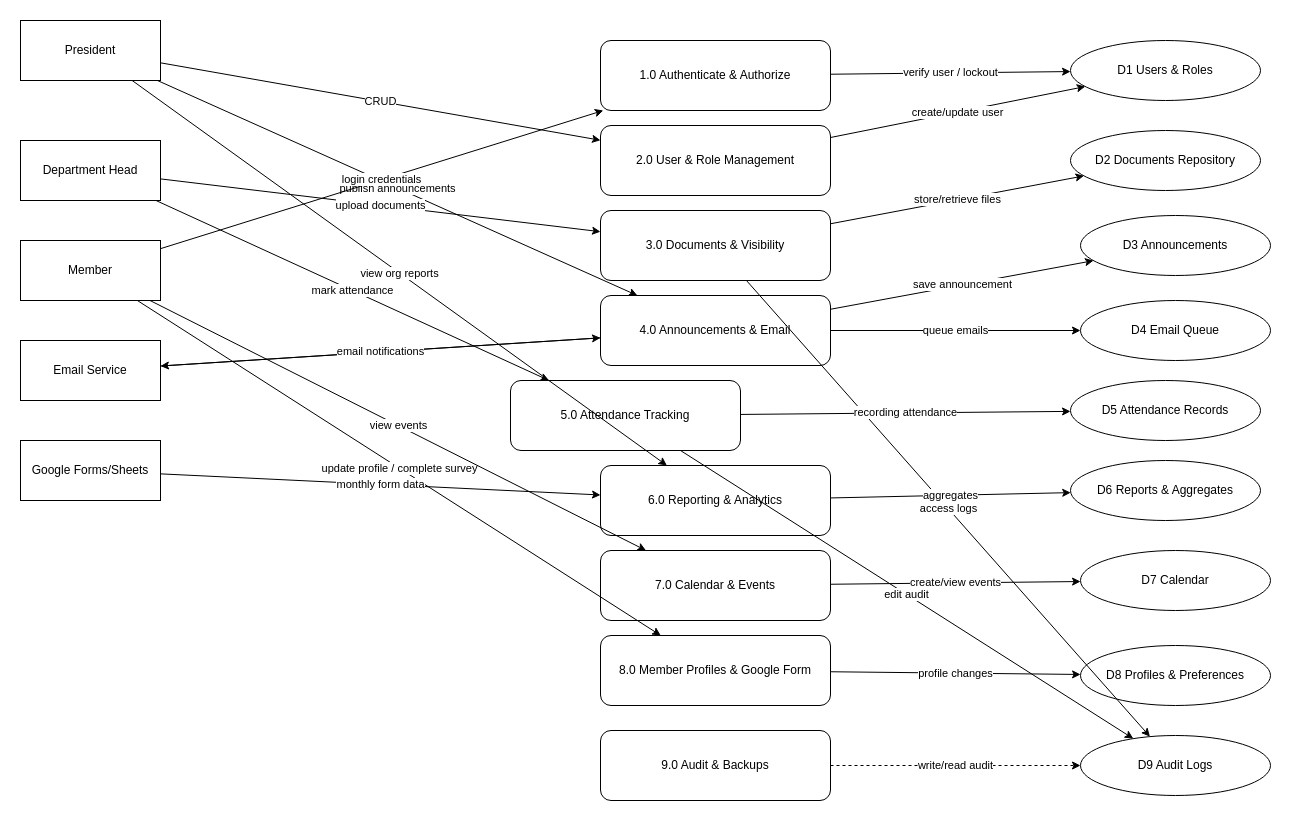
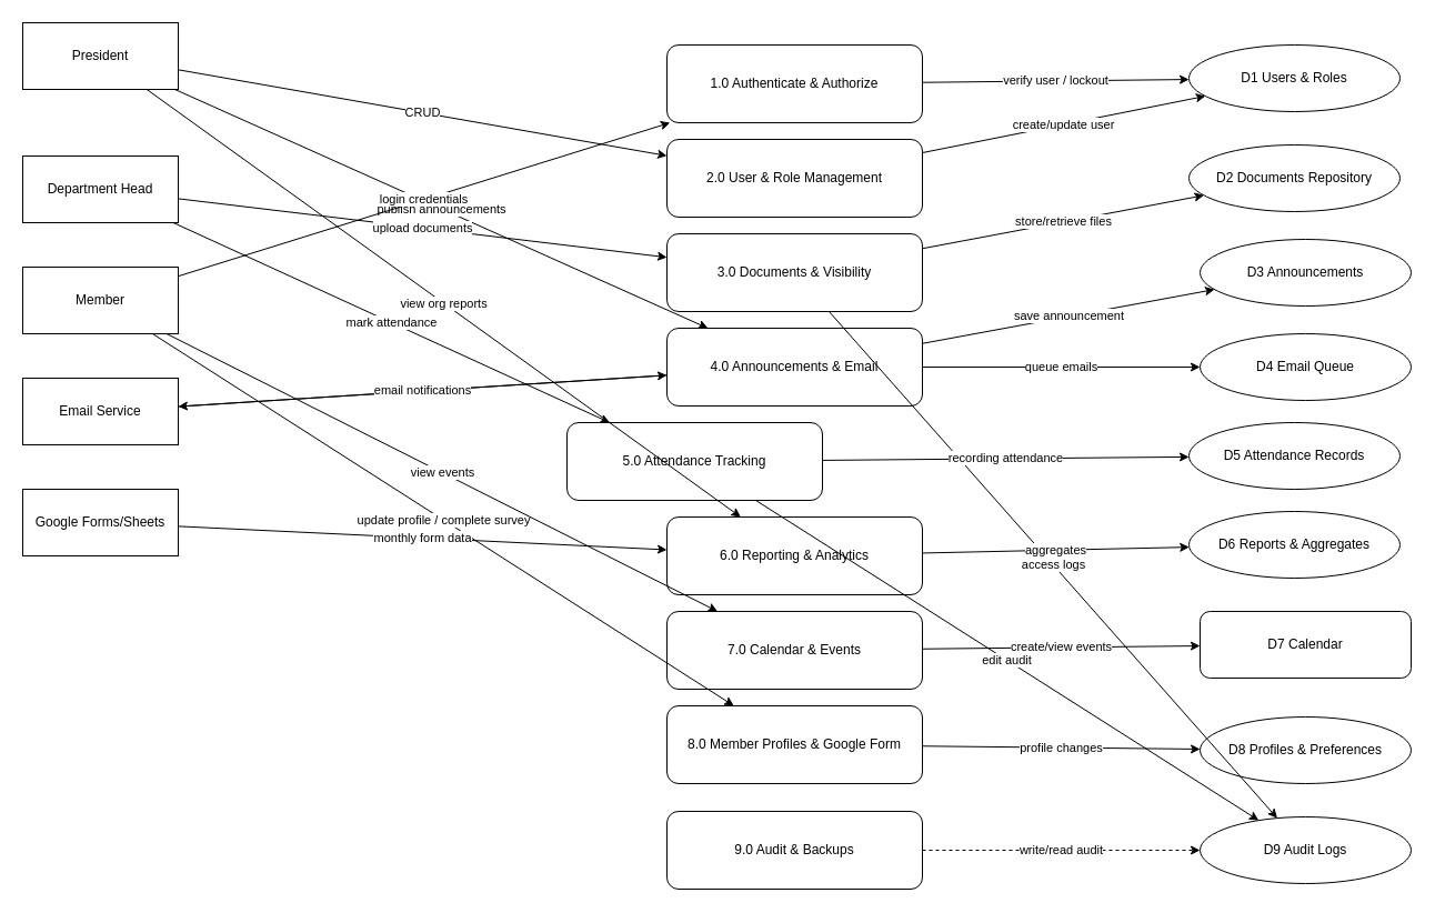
  <mxCell id="0" />
  <mxCell id="1" parent="0" />
  <mxCell id="2" value="President" style="shape=rect;whiteSpace=wrap;html=1;" parent="1" vertex="1"><mxGeometry x="20" y="20" width="140" height="60" as="geometry" /></mxCell>
  <mxCell id="3" value="Department Head" style="shape=rect;whiteSpace=wrap;html=1;" parent="1" vertex="1"><mxGeometry x="20" y="140" width="140" height="60" as="geometry" /></mxCell>
  <mxCell id="4" value="Member" style="shape=rect;whiteSpace=wrap;html=1;" parent="1" vertex="1"><mxGeometry x="20" y="240" width="140" height="60" as="geometry" /></mxCell>
  <mxCell id="5" value="Email Service" style="shape=rect;whiteSpace=wrap;html=1;" parent="1" vertex="1"><mxGeometry x="20" y="340" width="140" height="60" as="geometry" /></mxCell>
  <mxCell id="6" value="Google Forms/Sheets" style="shape=rect;whiteSpace=wrap;html=1;" parent="1" vertex="1"><mxGeometry x="20" y="440" width="140" height="60" as="geometry" /></mxCell>
  <mxCell id="7" value="1.0 Authenticate &amp; Authorize" style="rounded=1;whiteSpace=wrap;html=1;" parent="1" vertex="1"><mxGeometry x="600" y="40" width="230" height="70" as="geometry" /></mxCell>
  <mxCell id="8" value="2.0 User &amp;amp; Role Management" style="rounded=1;whiteSpace=wrap;html=1;" parent="1" vertex="1"><mxGeometry x="600" y="125" width="230" height="70" as="geometry" /></mxCell>
  <mxCell id="9" value="3.0 Documents &amp; Visibility" style="rounded=1;whiteSpace=wrap;html=1;" parent="1" vertex="1"><mxGeometry x="600" y="210" width="230" height="70" as="geometry" /></mxCell>
  <mxCell id="10" value="4.0 Announcements &amp; Email" style="rounded=1;whiteSpace=wrap;html=1;" parent="1" vertex="1"><mxGeometry x="600" y="295" width="230" height="70" as="geometry" /></mxCell>
  <mxCell id="11" value="5.0 Attendance Tracking" style="rounded=1;whiteSpace=wrap;html=1;" parent="1" vertex="1"><mxGeometry x="510" y="380" width="230" height="70" as="geometry" /></mxCell>
  <mxCell id="12" value="6.0 Reporting &amp; Analytics" style="rounded=1;whiteSpace=wrap;html=1;" parent="1" vertex="1"><mxGeometry x="600" y="465" width="230" height="70" as="geometry" /></mxCell>
  <mxCell id="13" value="7.0 Calendar &amp; Events" style="rounded=1;whiteSpace=wrap;html=1;" parent="1" vertex="1"><mxGeometry x="600" y="550" width="230" height="70" as="geometry" /></mxCell>
  <mxCell id="14" value="8.0 Member Profiles &amp;amp; Google Form" style="rounded=1;whiteSpace=wrap;html=1;" parent="1" vertex="1"><mxGeometry x="600" y="635" width="230" height="70" as="geometry" /></mxCell>
  <mxCell id="15" value="9.0 Audit &amp;amp; Backups" style="rounded=1;whiteSpace=wrap;html=1;" parent="1" vertex="1"><mxGeometry x="600" y="730" width="230" height="70" as="geometry" /></mxCell>
  <mxCell id="16" value="D1 Users &amp; Roles" style="ellipse;whiteSpace=wrap;html=1;" parent="1" vertex="1"><mxGeometry x="1070" y="40" width="190" height="60" as="geometry" /></mxCell>
  <mxCell id="17" value="D8 Profiles &amp;amp; Preferences" style="ellipse;whiteSpace=wrap;html=1;" parent="1" vertex="1"><mxGeometry x="1080" y="645" width="190" height="60" as="geometry" /></mxCell>
  <mxCell id="18" value="D5 Attendance Records" style="ellipse;whiteSpace=wrap;html=1;" parent="1" vertex="1"><mxGeometry x="1070" y="380" width="190" height="60" as="geometry" /></mxCell>
  <mxCell id="19" value="D3 Announcements" style="ellipse;whiteSpace=wrap;html=1;" parent="1" vertex="1"><mxGeometry x="1080" y="215" width="190" height="60" as="geometry" /></mxCell>
  <mxCell id="20" value="D2 Documents Repository" style="ellipse;whiteSpace=wrap;html=1;" parent="1" vertex="1"><mxGeometry x="1070" y="130" width="190" height="60" as="geometry" /></mxCell>
  <mxCell id="21" value="D6 Reports &amp; Aggregates" style="ellipse;whiteSpace=wrap;html=1;" parent="1" vertex="1"><mxGeometry x="1070" y="460" width="190" height="60" as="geometry" /></mxCell>
- <mxCell id="22" value="D7 Calendar" style="ellipse;whiteSpace=wrap;html=1;" parent="1" vertex="1"><mxGeometry x="1080" y="550" width="190" height="60" as="geometry" /></mxCell>
+ <mxCell id="22" value="D7 Calendar" style="whiteSpace=wrap;html=1;rounded=1;" parent="1" vertex="1"><mxGeometry x="1080" y="550" width="190" height="60" as="geometry" /></mxCell>
  <mxCell id="23" value="D9 Audit Logs" style="ellipse;whiteSpace=wrap;html=1;" parent="1" vertex="1"><mxGeometry x="1080" y="735" width="190" height="60" as="geometry" /></mxCell>
  <mxCell id="24" value="D4 Email Queue" style="ellipse;whiteSpace=wrap;html=1;" parent="1" vertex="1"><mxGeometry x="1080" y="300" width="190" height="60" as="geometry" /></mxCell>
  <mxCell id="25" value="CRUD" style="endArrow=classic;html=1;rounded=0;" parent="1" source="2" target="8" edge="1"><mxGeometry as="geometry" /></mxCell>
  <mxCell id="26" value="publish announcements" style="endArrow=classic;html=1;rounded=0;" parent="1" source="2" target="10" edge="1"><mxGeometry as="geometry" /></mxCell>
  <mxCell id="27" value="view org reports" style="endArrow=classic;html=1;rounded=0;" parent="1" source="2" target="12" edge="1"><mxGeometry as="geometry" /></mxCell>
  <mxCell id="28" value="mark attendance" style="endArrow=classic;html=1;rounded=0;" parent="1" source="3" target="11" edge="1"><mxGeometry as="geometry" /></mxCell>
  <mxCell id="29" value="upload documents" style="endArrow=classic;html=1;rounded=0;" parent="1" source="3" target="9" edge="1"><mxGeometry as="geometry" /></mxCell>
  <mxCell id="30" value="login credentials" style="endArrow=classic;html=1;rounded=0;" parent="1" source="4" target="7" edge="1"><mxGeometry as="geometry" /></mxCell>
  <mxCell id="31" value="update profile / complete survey" style="endArrow=classic;html=1;rounded=0;" parent="1" source="4" target="14" edge="1"><mxGeometry as="geometry" /></mxCell>
  <mxCell id="32" value="view events" style="endArrow=classic;html=1;rounded=0;" parent="1" source="4" target="13" edge="1"><mxGeometry as="geometry" /></mxCell>
  <mxCell id="33" value="delivery status" style="endArrow=classic;html=1;rounded=0;" parent="1" source="5" target="10" edge="1"><mxGeometry as="geometry" /></mxCell>
  <mxCell id="34" value="email notifications" style="endArrow=classic;html=1;rounded=0;" parent="1" source="10" target="5" edge="1"><mxGeometry as="geometry" /></mxCell>
  <mxCell id="35" value="monthly form data" style="endArrow=classic;html=1;rounded=0;" parent="1" source="6" target="12" edge="1"><mxGeometry as="geometry" /></mxCell>
  <mxCell id="36" value="verify user / lockout" style="endArrow=classic;html=1;rounded=0;" parent="1" source="7" target="16" edge="1"><mxGeometry as="geometry" /></mxCell>
  <mxCell id="37" value="create/update user" style="endArrow=classic;html=1;rounded=0;" parent="1" source="8" target="16" edge="1"><mxGeometry as="geometry" /></mxCell>
  <mxCell id="38" value="store/retrieve files" style="endArrow=classic;html=1;rounded=0;" parent="1" source="9" target="20" edge="1"><mxGeometry as="geometry" /></mxCell>
  <mxCell id="39" value="access logs" style="endArrow=classic;html=1;rounded=0;" parent="1" source="9" target="23" edge="1"><mxGeometry as="geometry" /></mxCell>
  <mxCell id="40" value="save announcement" style="endArrow=classic;html=1;rounded=0;" parent="1" source="10" target="19" edge="1"><mxGeometry as="geometry" /></mxCell>
  <mxCell id="41" value="queue emails" style="endArrow=classic;html=1;rounded=0;" parent="1" source="10" target="24" edge="1"><mxGeometry as="geometry" /></mxCell>
  <mxCell id="42" value="recording attendance" style="endArrow=classic;html=1;rounded=0;" parent="1" source="11" target="18" edge="1"><mxGeometry as="geometry" /></mxCell>
  <mxCell id="43" value="edit audit" style="endArrow=classic;html=1;rounded=0;" parent="1" source="11" target="23" edge="1"><mxGeometry as="geometry" /></mxCell>
  <mxCell id="44" value="aggregates" style="endArrow=classic;html=1;rounded=0;" parent="1" source="12" target="21" edge="1"><mxGeometry as="geometry" /></mxCell>
  <mxCell id="45" value="create/view events" style="endArrow=classic;html=1;rounded=0;" parent="1" source="13" target="22" edge="1"><mxGeometry as="geometry" /></mxCell>
  <mxCell id="46" value="profile changes" style="endArrow=classic;html=1;rounded=0;" parent="1" source="14" target="17" edge="1"><mxGeometry as="geometry" /></mxCell>
  <mxCell id="47" value="write/read audit" style="endArrow=classic;html=1;rounded=0;dashed=1;" parent="1" source="15" target="23" edge="1"><mxGeometry as="geometry" /></mxCell>
